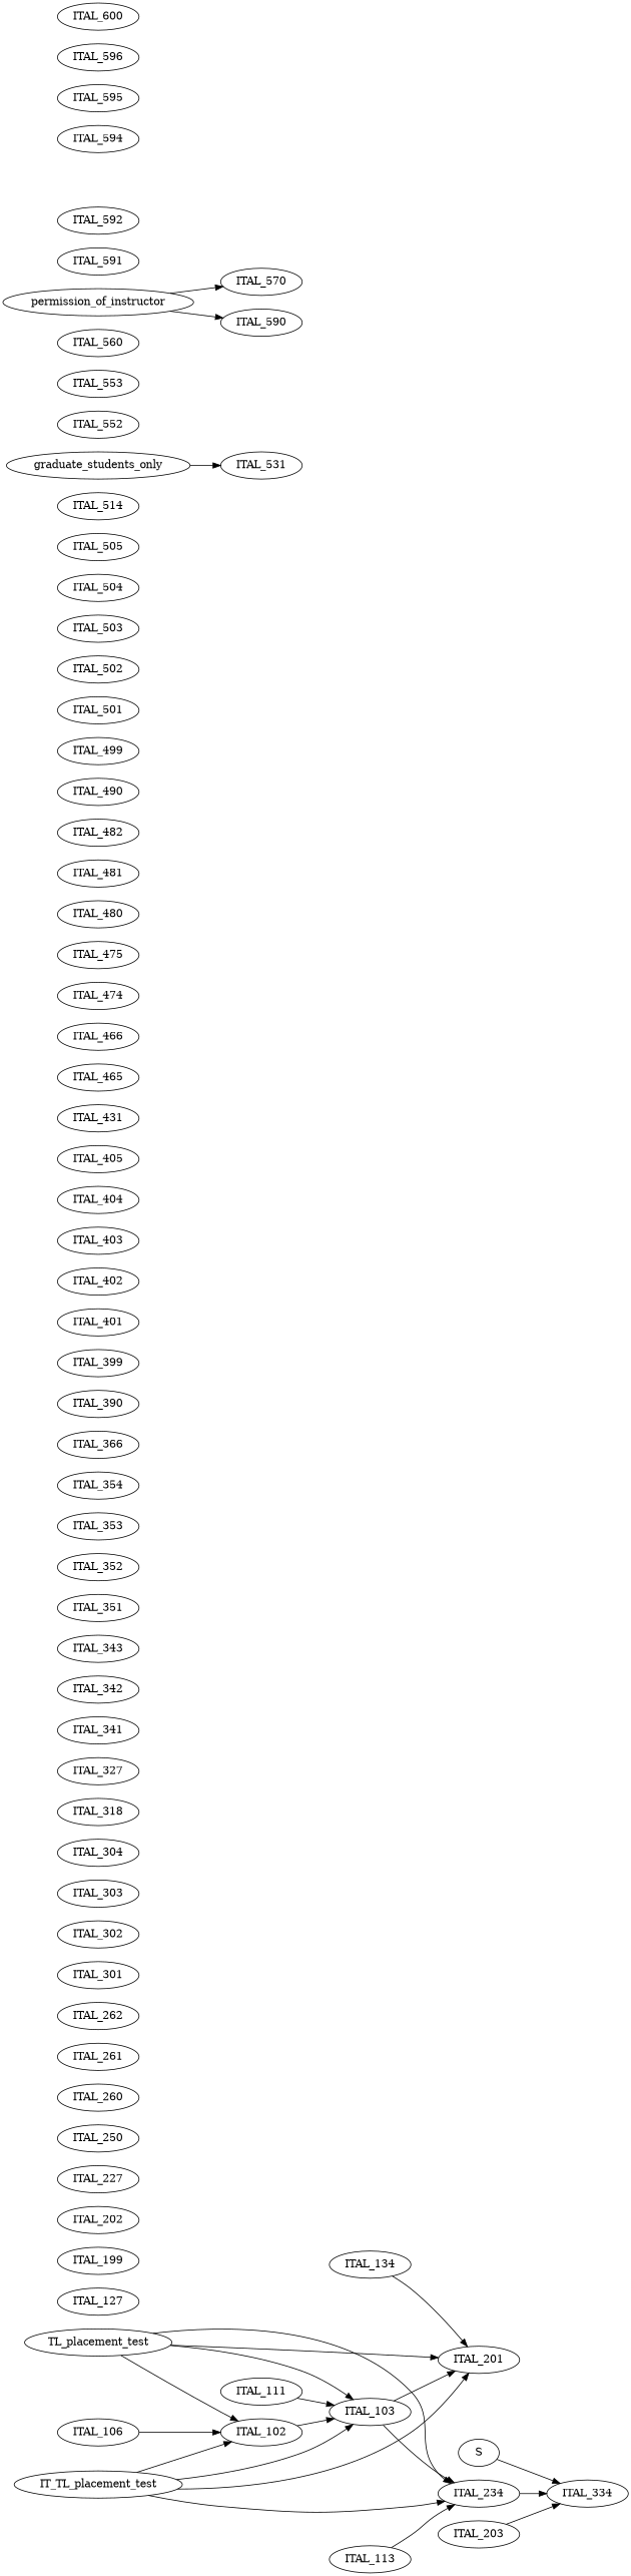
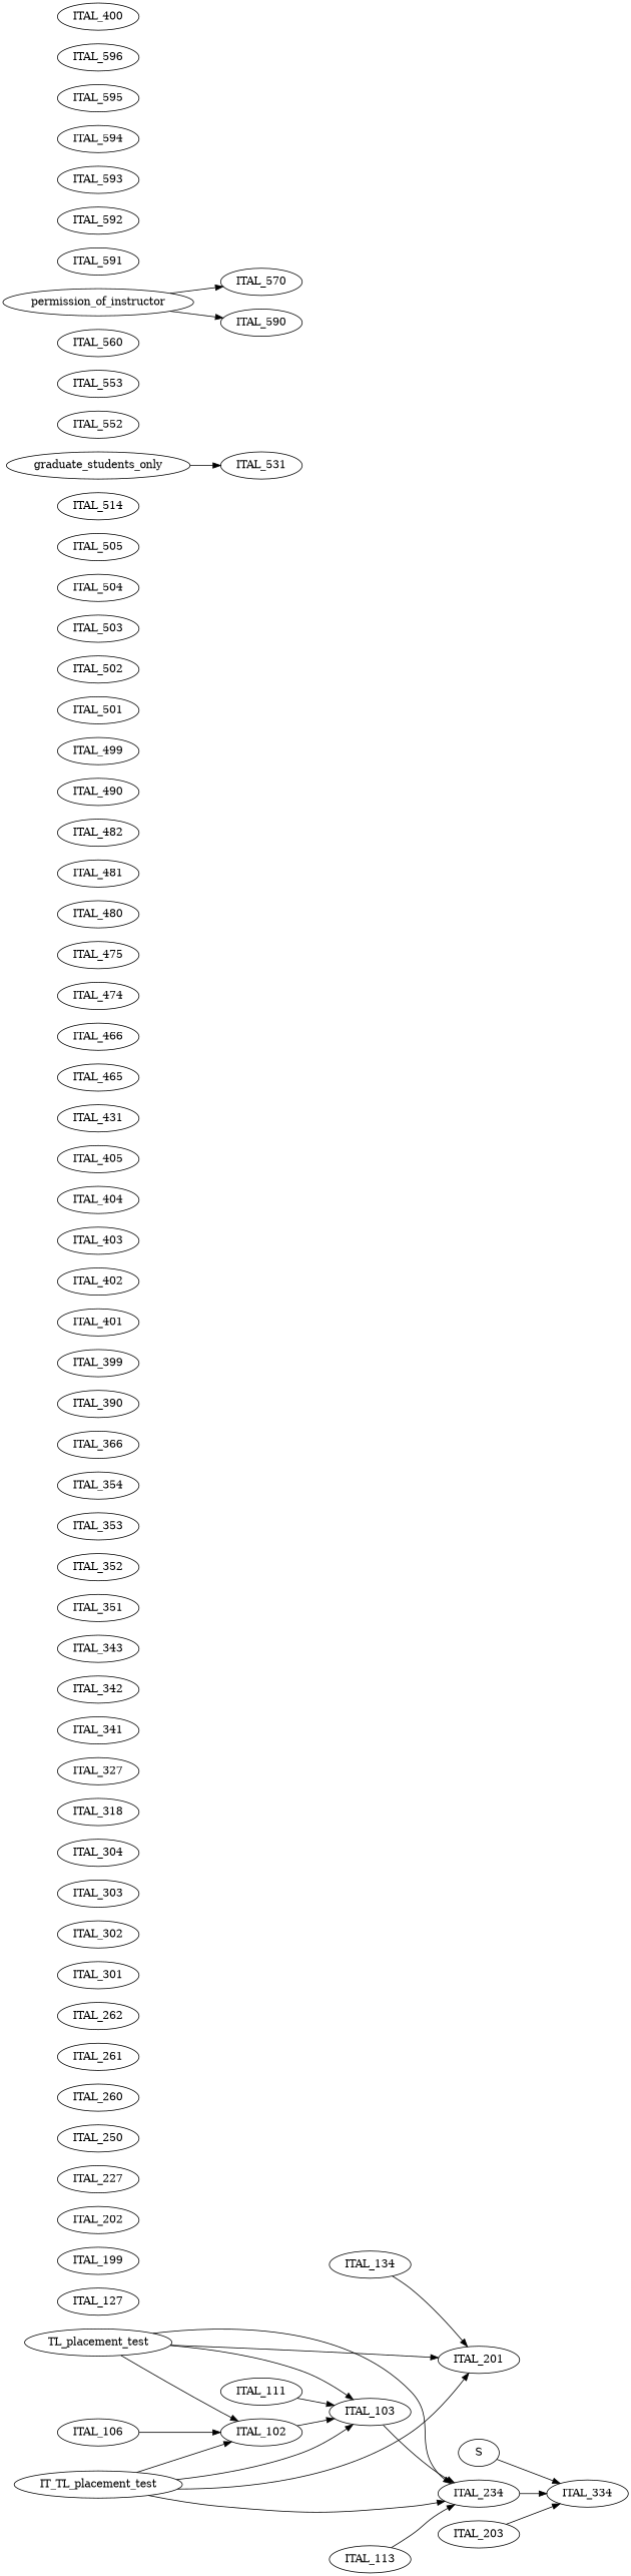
  digraph {
    rankdir=LR
    edge [color=black]
    n1 [label=ITAL_106]
    ITAL_102
    ITAL_103
    ITAL_201
    ITAL_234
    IT_TL_placement_test
    ITAL_334
    TL_placement_test
    ITAL_111
    ITAL_127
    ITAL_134
    ITAL_199
    ITAL_113
    ITAL_202
    ITAL_203
    ITAL_227
    ITAL_250
    ITAL_260
    ITAL_261
    ITAL_262
    ITAL_301
    ITAL_302
    ITAL_303
    ITAL_304
    ITAL_318
    ITAL_327
    S
    ITAL_341
    ITAL_342
    ITAL_343
    ITAL_351
    ITAL_352
    ITAL_353
    ITAL_354
    ITAL_366
    ITAL_390
    ITAL_399
    ITAL_401
    ITAL_402
    ITAL_403
    ITAL_404
    ITAL_405
    ITAL_431
    ITAL_465
    ITAL_466
    n46 [label=ITAL_474]
    ITAL_475
    ITAL_480
    ITAL_481
    ITAL_482
    ITAL_490
    ITAL_499
    ITAL_501
    ITAL_502
    ITAL_503
    ITAL_504
    ITAL_505
    ITAL_514
    graduate_students_only
    ITAL_531
    ITAL_552
    ITAL_553
    ITAL_560
    permission_of_instructor
    ITAL_570
    ITAL_590
    ITAL_591
    ITAL_592
+   ITAL_593
    ITAL_594
    ITAL_595
    ITAL_596
-   ITAL_600
+   ITAL_600 [label=ITAL_400]
    n1 -> ITAL_102
    ITAL_102 -> ITAL_103
-   ITAL_103 -> ITAL_201
    ITAL_103 -> ITAL_234
    ITAL_234 -> ITAL_334
    IT_TL_placement_test -> ITAL_102
    IT_TL_placement_test -> ITAL_103
    IT_TL_placement_test -> ITAL_201
    IT_TL_placement_test -> ITAL_234
    TL_placement_test -> ITAL_102
    TL_placement_test -> ITAL_103
    TL_placement_test -> ITAL_201
    TL_placement_test -> ITAL_234
    ITAL_111 -> ITAL_103
    ITAL_134 -> ITAL_201
    ITAL_113 -> ITAL_234
    ITAL_203 -> ITAL_334
    S -> ITAL_334
    graduate_students_only -> ITAL_531
    permission_of_instructor -> ITAL_570
    permission_of_instructor -> ITAL_590
  }
